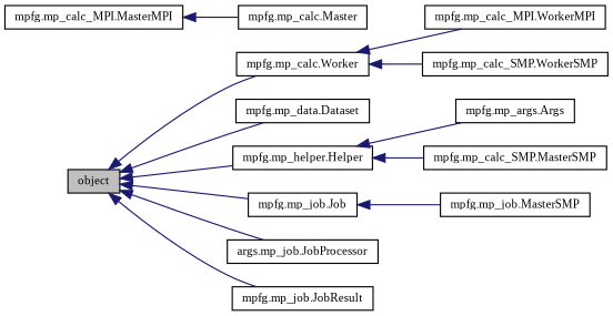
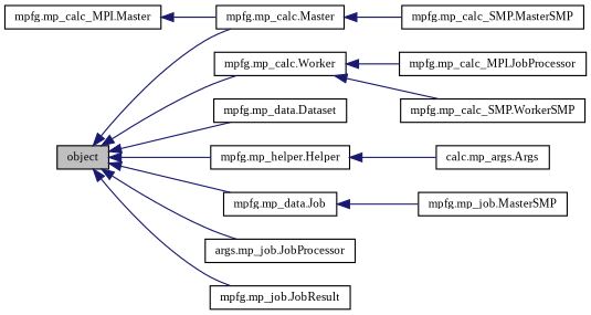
  digraph {
    fontname="Liberation Serif"
    rankdir=LR
    node [color=black fillcolor=white fontname="Liberation Serif" fontsize=10 shape=record style=filled]
    edge [color=midnightblue dir=back fontname="Liberation Serif" fontsize=10 labelfontname=Helvetica labelfontsize=10 style=solid]
    n1 [fillcolor=grey75 fontcolor=black height=0.2 label=object width=0.4]
    n2 [height=0.2 label="mpfg.mp_calc.Master" width=0.4]
    n3 [height=0.2 label="mpfg.mp_calc.Worker" width=0.4]
    n4 [height=0.2 label="mpfg.mp_data.Dataset" width=0.4]
    n5 [height=0.2 label="mpfg.mp_helper.Helper" width=0.4]
-   n6 [height=0.2 label="mpfg.mp_job.Job" width=0.4]
+   n6 [height=0.2 label="mpfg.mp_data.Job" width=0.4]
    n7 [height=0.2 label="args.mp_job.JobProcessor" width=0.4]
    n8 [height=0.2 label="mpfg.mp_job.JobResult" width=0.4]
-   n9 [height=0.2 label="mpfg.mp_args.Args" width=0.4]
+   n9 [height=0.2 label="calc.mp_args.Args" width=0.4]
    n10 [height=0.2 label="mpfg.mp_calc_SMP.MasterSMP" width=0.4]
-   n11 [height=0.2 label="mpfg.mp_calc_MPI.WorkerMPI" width=0.4]
+   n11 [height=0.2 label="mpfg.mp_calc_MPI.JobProcessor" width=0.4]
    n12 [height=0.2 label="mpfg.mp_calc_SMP.WorkerSMP" width=0.4]
    n13 [height=0.2 label="mpfg.mp_job.MasterSMP" width=0.4]
-   n14 [height=0.2 label="mpfg.mp_calc_MPI.MasterMPI" width=0.4]
+   n14 [height=0.2 label="mpfg.mp_calc_MPI.Master" width=0.4]
+   n1 -> n2
    n1 -> n3
    n1 -> n4
    n1 -> n5
    n1 -> n6
    n1 -> n7
    n1 -> n8
-   n5 -> n10
+   n2 -> n10
    n3 -> n11
    n3 -> n12
    n5 -> n9
    n6 -> n13
    n14 -> n2
  }
